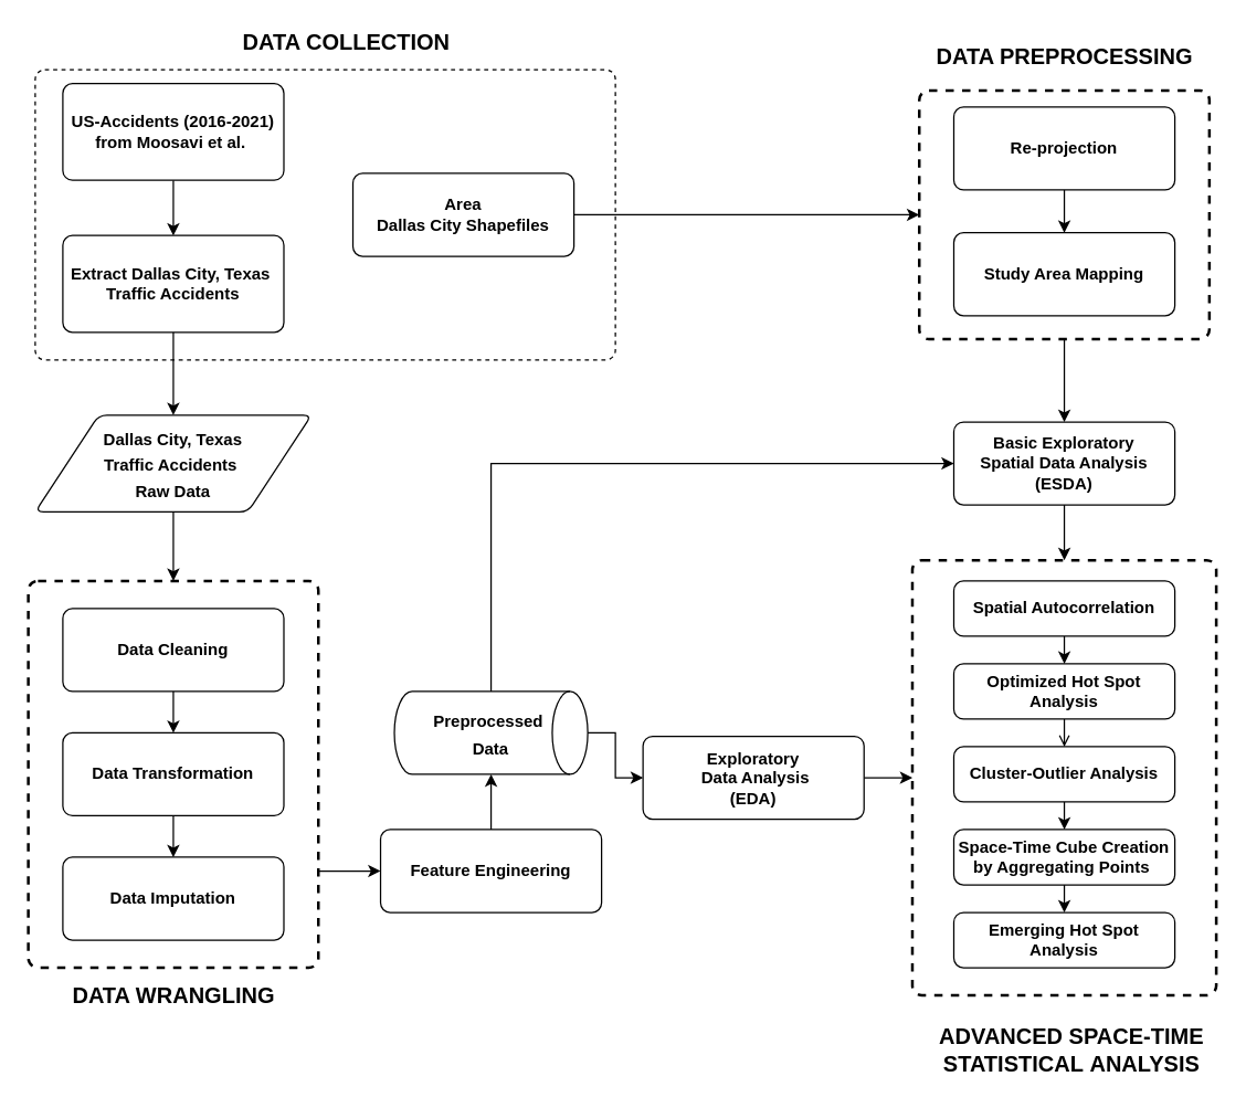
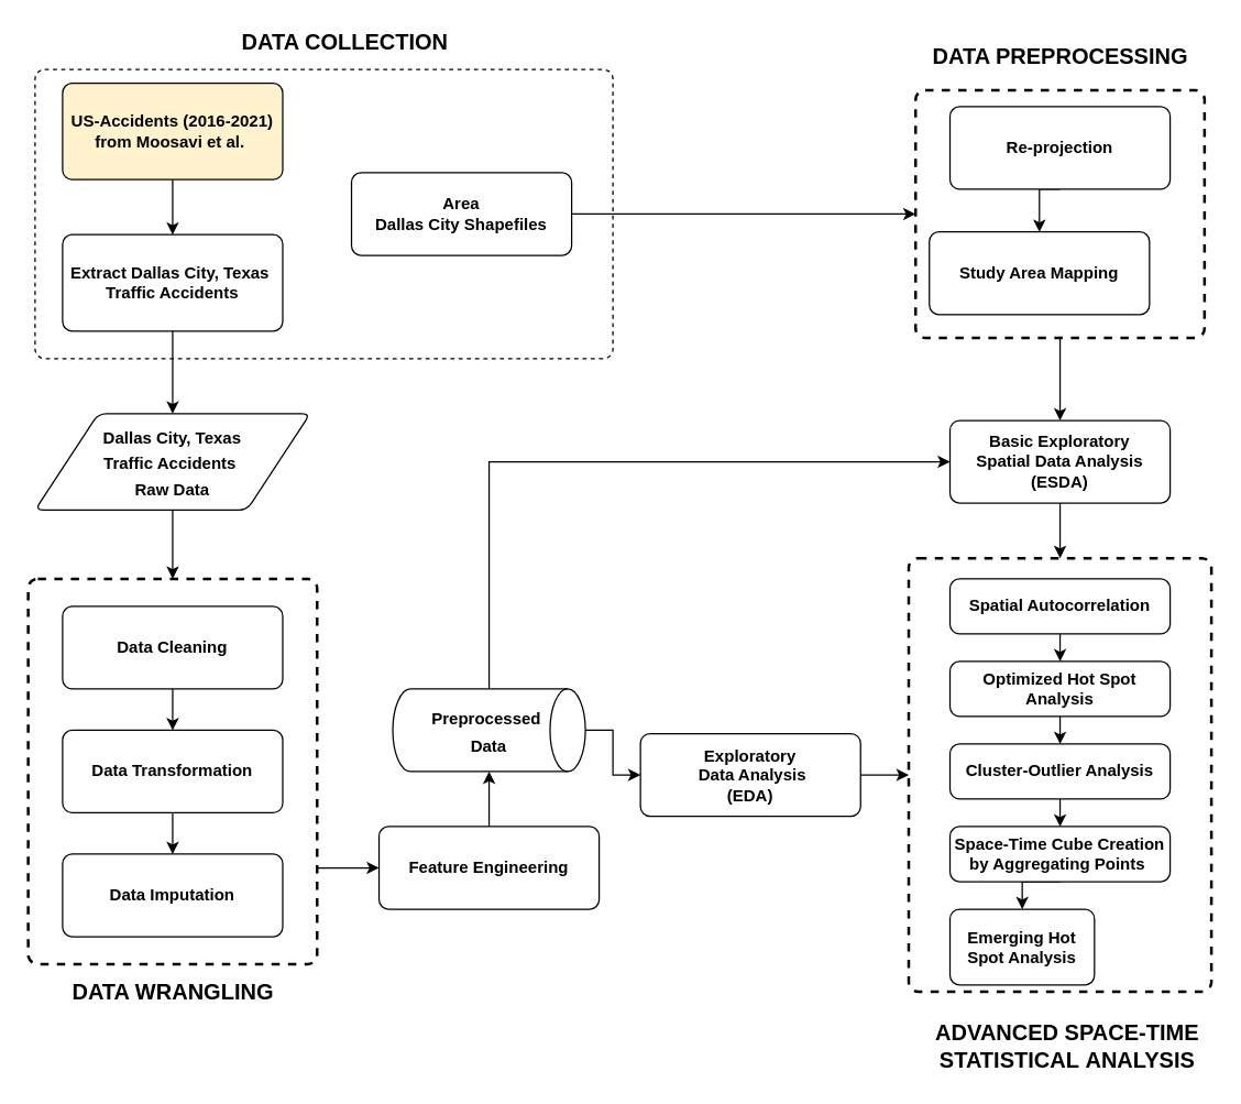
  <mxCell id="0" />
  <mxCell id="1" parent="0" />
  <mxCell id="2" value="" style="rounded=1;whiteSpace=wrap;html=1;absoluteArcSize=1;arcSize=14;strokeWidth=2;fontSize=12;fillColor=none;dashed=1;" vertex="1" parent="1"><mxGeometry x="660" y="405" width="220" height="315" as="geometry" /></mxCell>
  <mxCell id="3" style="edgeStyle=orthogonalEdgeStyle;rounded=0;orthogonalLoop=1;jettySize=auto;html=1;exitX=0.5;exitY=1;exitDx=0;exitDy=0;fontSize=12;entryX=0.5;entryY=0;entryDx=0;entryDy=0;" edge="1" parent="1" source="4" target="33"><mxGeometry relative="1" as="geometry"><mxPoint x="770" y="305" as="targetPoint" /></mxGeometry></mxCell>
  <mxCell id="4" value="" style="rounded=1;whiteSpace=wrap;html=1;absoluteArcSize=1;arcSize=14;strokeWidth=2;fontSize=16;fillColor=none;dashed=1;" vertex="1" parent="1"><mxGeometry x="665" y="65" width="210" height="180" as="geometry" /></mxCell>
  <mxCell id="5" style="edgeStyle=orthogonalEdgeStyle;rounded=0;orthogonalLoop=1;jettySize=auto;html=1;exitX=0.5;exitY=1;exitDx=0;exitDy=0;" edge="1" parent="1" source="7" target="9"><mxGeometry relative="1" as="geometry" /></mxCell>
  <mxCell id="6" value="" style="rounded=1;whiteSpace=wrap;html=1;absoluteArcSize=1;arcSize=14;strokeWidth=1;fillColor=none;dashed=1;" vertex="1" parent="1"><mxGeometry x="25" y="50" width="420" height="210" as="geometry" /></mxCell>
- <mxCell id="7" value="&lt;b&gt;US-Accidents (2016-2021)&lt;br&gt;from Moosavi et al.&amp;nbsp;&lt;br&gt;&lt;/b&gt;" style="rounded=1;whiteSpace=wrap;html=1;absoluteArcSize=1;arcSize=14;strokeWidth=1;" vertex="1" parent="1"><mxGeometry x="45" y="60" width="160" height="70" as="geometry" /></mxCell>
+ <mxCell id="7" value="&lt;b&gt;US-Accidents (2016-2021)&lt;br&gt;from Moosavi et al.&amp;nbsp;&lt;br&gt;&lt;/b&gt;" style="rounded=1;whiteSpace=wrap;html=1;absoluteArcSize=1;arcSize=14;strokeWidth=1;fillColor=#fff2cc;" vertex="1" parent="1"><mxGeometry x="45" y="60" width="160" height="70" as="geometry" /></mxCell>
  <mxCell id="8" style="edgeStyle=orthogonalEdgeStyle;rounded=0;orthogonalLoop=1;jettySize=auto;html=1;exitX=0.5;exitY=1;exitDx=0;exitDy=0;entryX=0.5;entryY=0;entryDx=0;entryDy=0;fontSize=12;" edge="1" parent="1" source="9" target="14"><mxGeometry relative="1" as="geometry" /></mxCell>
  <mxCell id="9" value="&lt;b&gt;Extract Dallas City, Texas&amp;nbsp;&lt;br&gt;Traffic Accidents&lt;br&gt;&lt;/b&gt;" style="rounded=1;whiteSpace=wrap;html=1;absoluteArcSize=1;arcSize=14;strokeWidth=1;" vertex="1" parent="1"><mxGeometry x="45" y="170" width="160" height="70" as="geometry" /></mxCell>
  <mxCell id="10" style="edgeStyle=orthogonalEdgeStyle;rounded=0;orthogonalLoop=1;jettySize=auto;html=1;exitX=1;exitY=0.5;exitDx=0;exitDy=0;entryX=0;entryY=0.5;entryDx=0;entryDy=0;fontSize=16;" edge="1" parent="1" source="11" target="4"><mxGeometry relative="1" as="geometry" /></mxCell>
  <mxCell id="11" value="&lt;b&gt;Area &lt;br&gt;Dallas City Shapefiles&lt;/b&gt;" style="rounded=1;whiteSpace=wrap;html=1;absoluteArcSize=1;arcSize=14;strokeWidth=1;" vertex="1" parent="1"><mxGeometry x="255" y="125" width="160" height="60" as="geometry" /></mxCell>
  <mxCell id="12" value="&lt;b&gt;&lt;font style=&quot;font-size: 16px;&quot;&gt;DATA COLLECTION&lt;/font&gt;&lt;/b&gt;" style="text;html=1;align=center;verticalAlign=middle;resizable=0;points=[];autosize=1;strokeColor=none;fillColor=none;" vertex="1" parent="1"><mxGeometry x="165" y="20" width="170" height="20" as="geometry" /></mxCell>
  <mxCell id="13" style="edgeStyle=orthogonalEdgeStyle;rounded=0;orthogonalLoop=1;jettySize=auto;html=1;exitX=0.5;exitY=1;exitDx=0;exitDy=0;entryX=0.5;entryY=0;entryDx=0;entryDy=0;fontSize=12;" edge="1" parent="1" source="14" target="18"><mxGeometry relative="1" as="geometry" /></mxCell>
  <mxCell id="14" value="&lt;font style=&quot;font-size: 12px;&quot;&gt;&lt;b&gt;Dallas City, Texas &lt;br&gt;Traffic Accidents&amp;nbsp;&lt;br&gt;Raw Data&lt;/b&gt;&lt;/font&gt;" style="shape=parallelogram;html=1;strokeWidth=1;perimeter=parallelogramPerimeter;whiteSpace=wrap;rounded=1;arcSize=12;size=0.23;fontSize=16;fillColor=none;" vertex="1" parent="1"><mxGeometry x="25" y="300" width="200" height="70" as="geometry" /></mxCell>
  <mxCell id="15" value="" style="group" vertex="1" connectable="0" parent="1"><mxGeometry x="20" y="420" width="210" height="280" as="geometry" /></mxCell>
  <mxCell id="16" value="&lt;b&gt;Data Cleaning&lt;/b&gt;" style="rounded=1;whiteSpace=wrap;html=1;absoluteArcSize=1;arcSize=14;strokeWidth=1;" vertex="1" parent="15"><mxGeometry x="25" y="20" width="160" height="60" as="geometry" /></mxCell>
  <mxCell id="17" value="&lt;b&gt;Data Transformation&lt;/b&gt;" style="rounded=1;whiteSpace=wrap;html=1;absoluteArcSize=1;arcSize=14;strokeWidth=1;" vertex="1" parent="15"><mxGeometry x="25" y="110" width="160" height="60" as="geometry" /></mxCell>
  <mxCell id="18" value="" style="rounded=1;whiteSpace=wrap;html=1;absoluteArcSize=1;arcSize=14;strokeWidth=2;dashed=1;fontSize=16;fillColor=none;" vertex="1" parent="15"><mxGeometry width="210" height="280" as="geometry" /></mxCell>
  <mxCell id="19" style="edgeStyle=orthogonalEdgeStyle;rounded=0;orthogonalLoop=1;jettySize=auto;html=1;exitX=0.5;exitY=1;exitDx=0;exitDy=0;entryX=0.5;entryY=0;entryDx=0;entryDy=0;fontSize=16;" edge="1" parent="15" source="16" target="17"><mxGeometry relative="1" as="geometry" /></mxCell>
  <mxCell id="20" value="&lt;b&gt;Data Imputation&lt;/b&gt;" style="rounded=1;whiteSpace=wrap;html=1;absoluteArcSize=1;arcSize=14;strokeWidth=1;" vertex="1" parent="15"><mxGeometry x="25" y="200" width="160" height="60" as="geometry" /></mxCell>
  <mxCell id="21" style="edgeStyle=orthogonalEdgeStyle;rounded=0;orthogonalLoop=1;jettySize=auto;html=1;exitX=0.5;exitY=1;exitDx=0;exitDy=0;fontSize=16;" edge="1" parent="15" source="17" target="20"><mxGeometry relative="1" as="geometry" /></mxCell>
  <mxCell id="22" value="&lt;font style=&quot;font-size: 16px;&quot;&gt;&lt;b&gt;DATA WRANGLING&lt;/b&gt;&lt;/font&gt;" style="text;html=1;align=center;verticalAlign=middle;resizable=0;points=[];autosize=1;strokeColor=none;fillColor=none;fontSize=12;" vertex="1" parent="1"><mxGeometry x="45" y="710" width="160" height="20" as="geometry" /></mxCell>
  <mxCell id="23" style="edgeStyle=orthogonalEdgeStyle;rounded=0;orthogonalLoop=1;jettySize=auto;html=1;exitX=0.5;exitY=0;exitDx=0;exitDy=0;entryX=0.5;entryY=1;entryDx=0;entryDy=0;entryPerimeter=0;fontSize=12;" edge="1" parent="1" source="24" target="31"><mxGeometry relative="1" as="geometry" /></mxCell>
  <mxCell id="24" value="&lt;b&gt;Feature Engineering&lt;/b&gt;" style="rounded=1;whiteSpace=wrap;html=1;absoluteArcSize=1;arcSize=14;strokeWidth=1;" vertex="1" parent="1"><mxGeometry x="275" y="600" width="160" height="60" as="geometry" /></mxCell>
  <mxCell id="25" style="edgeStyle=orthogonalEdgeStyle;rounded=0;orthogonalLoop=1;jettySize=auto;html=1;exitX=0.5;exitY=1;exitDx=0;exitDy=0;entryX=0.5;entryY=0;entryDx=0;entryDy=0;fontSize=16;" edge="1" parent="1" source="26" target="27"><mxGeometry relative="1" as="geometry" /></mxCell>
  <mxCell id="26" value="&lt;b&gt;Re-projection&lt;/b&gt;" style="rounded=1;whiteSpace=wrap;html=1;absoluteArcSize=1;arcSize=14;strokeWidth=1;" vertex="1" parent="1"><mxGeometry x="690" y="77" width="160" height="60" as="geometry" /></mxCell>
- <mxCell id="27" value="&lt;b&gt;Study Area Mapping&lt;/b&gt;" style="rounded=1;whiteSpace=wrap;html=1;absoluteArcSize=1;arcSize=14;strokeWidth=1;" vertex="1" parent="1"><mxGeometry x="690" y="168" width="160" height="60" as="geometry" /></mxCell>
+ <mxCell id="27" value="&lt;b&gt;Study Area Mapping&lt;/b&gt;" style="rounded=1;whiteSpace=wrap;html=1;absoluteArcSize=1;arcSize=14;strokeWidth=1;" vertex="1" parent="1"><mxGeometry x="675" y="168" width="160" height="60" as="geometry" /></mxCell>
  <mxCell id="28" value="&lt;b&gt;&lt;font style=&quot;font-size: 16px;&quot;&gt;DATA PREPROCESSING&lt;/font&gt;&lt;/b&gt;" style="text;html=1;align=center;verticalAlign=middle;resizable=0;points=[];autosize=1;strokeColor=none;fillColor=none;" vertex="1" parent="1"><mxGeometry x="670" y="30" width="200" height="20" as="geometry" /></mxCell>
  <mxCell id="29" style="edgeStyle=orthogonalEdgeStyle;rounded=0;orthogonalLoop=1;jettySize=auto;html=1;exitX=1;exitY=0.5;exitDx=0;exitDy=0;exitPerimeter=0;fontSize=12;" edge="1" parent="1" source="31" target="35"><mxGeometry relative="1" as="geometry" /></mxCell>
  <mxCell id="30" style="edgeStyle=orthogonalEdgeStyle;rounded=0;orthogonalLoop=1;jettySize=auto;html=1;exitX=0.5;exitY=0;exitDx=0;exitDy=0;exitPerimeter=0;entryX=0;entryY=0.5;entryDx=0;entryDy=0;fontSize=12;" edge="1" parent="1" source="31" target="33"><mxGeometry relative="1" as="geometry" /></mxCell>
  <mxCell id="31" value="&lt;font style=&quot;font-size: 12px;&quot;&gt;&lt;b&gt;Preprocessed&amp;nbsp;&lt;br&gt;Data&lt;/b&gt;&lt;br&gt;&lt;/font&gt;" style="strokeWidth=1;html=1;shape=mxgraph.flowchart.direct_data;whiteSpace=wrap;fontSize=16;fillColor=none;" vertex="1" parent="1"><mxGeometry x="285" y="500" width="140" height="60" as="geometry" /></mxCell>
  <mxCell id="32" style="edgeStyle=orthogonalEdgeStyle;rounded=0;orthogonalLoop=1;jettySize=auto;html=1;exitX=0.5;exitY=1;exitDx=0;exitDy=0;entryX=0.5;entryY=0;entryDx=0;entryDy=0;fontSize=12;" edge="1" parent="1" source="33" target="2"><mxGeometry relative="1" as="geometry" /></mxCell>
  <mxCell id="33" value="&lt;b&gt;Basic Exploratory &lt;br&gt;Spatial Data Analysis&lt;br&gt;(ESDA)&lt;br&gt;&lt;/b&gt;" style="rounded=1;whiteSpace=wrap;html=1;absoluteArcSize=1;arcSize=14;strokeWidth=1;" vertex="1" parent="1"><mxGeometry x="690" y="305" width="160" height="60" as="geometry" /></mxCell>
  <mxCell id="34" style="edgeStyle=orthogonalEdgeStyle;rounded=0;orthogonalLoop=1;jettySize=auto;html=1;exitX=1;exitY=0.5;exitDx=0;exitDy=0;entryX=0;entryY=0.5;entryDx=0;entryDy=0;fontSize=12;" edge="1" parent="1" source="35" target="2"><mxGeometry relative="1" as="geometry" /></mxCell>
  <mxCell id="35" value="&lt;b&gt;Exploratory&lt;br&gt;&amp;nbsp;Data Analysis &lt;br&gt;(EDA)&lt;/b&gt;" style="rounded=1;whiteSpace=wrap;html=1;absoluteArcSize=1;arcSize=14;strokeWidth=1;" vertex="1" parent="1"><mxGeometry x="465" y="532.5" width="160" height="60" as="geometry" /></mxCell>
  <mxCell id="36" style="edgeStyle=orthogonalEdgeStyle;rounded=0;orthogonalLoop=1;jettySize=auto;html=1;exitX=1;exitY=0.75;exitDx=0;exitDy=0;entryX=0;entryY=0.5;entryDx=0;entryDy=0;fontSize=12;" edge="1" parent="1" source="18" target="24"><mxGeometry relative="1" as="geometry" /></mxCell>
  <mxCell id="37" value="&lt;font style=&quot;font-size: 16px;&quot;&gt;&lt;b&gt;ADVANCED SPACE-TIME &lt;br&gt;STATISTICAL&amp;nbsp;ANALYSIS&lt;br&gt;&lt;/b&gt;&lt;/font&gt;" style="text;html=1;align=center;verticalAlign=middle;resizable=0;points=[];autosize=1;strokeColor=none;fillColor=none;fontSize=12;" vertex="1" parent="1"><mxGeometry x="670" y="740" width="210" height="40" as="geometry" /></mxCell>
  <mxCell id="38" style="edgeStyle=orthogonalEdgeStyle;rounded=0;orthogonalLoop=1;jettySize=auto;html=1;exitX=0.5;exitY=1;exitDx=0;exitDy=0;entryX=0.5;entryY=0;entryDx=0;entryDy=0;fontSize=12;" edge="1" parent="1" source="39" target="41"><mxGeometry relative="1" as="geometry" /></mxCell>
  <mxCell id="39" value="&lt;b&gt;Spatial Autocorrelation&lt;/b&gt;" style="rounded=1;whiteSpace=wrap;html=1;absoluteArcSize=1;arcSize=14;strokeWidth=1;" vertex="1" parent="1"><mxGeometry x="690" y="420" width="160" height="40" as="geometry" /></mxCell>
- <mxCell id="40" style="edgeStyle=orthogonalEdgeStyle;rounded=0;orthogonalLoop=1;jettySize=auto;html=1;exitX=0.5;exitY=1;exitDx=0;exitDy=0;entryX=0.5;entryY=0;entryDx=0;entryDy=0;fontSize=12;endArrow=open;" edge="1" parent="1" source="41" target="43"><mxGeometry relative="1" as="geometry" /></mxCell>
+ <mxCell id="40" style="edgeStyle=orthogonalEdgeStyle;rounded=0;orthogonalLoop=1;jettySize=auto;html=1;exitX=0.5;exitY=1;exitDx=0;exitDy=0;entryX=0.5;entryY=0;entryDx=0;entryDy=0;fontSize=12;" edge="1" parent="1" source="41" target="43"><mxGeometry relative="1" as="geometry" /></mxCell>
  <mxCell id="41" value="&lt;b&gt;Optimized Hot Spot Analysis&lt;/b&gt;" style="rounded=1;whiteSpace=wrap;html=1;absoluteArcSize=1;arcSize=14;strokeWidth=1;" vertex="1" parent="1"><mxGeometry x="690" y="480" width="160" height="40" as="geometry" /></mxCell>
  <mxCell id="42" style="edgeStyle=orthogonalEdgeStyle;rounded=0;orthogonalLoop=1;jettySize=auto;html=1;exitX=0.5;exitY=1;exitDx=0;exitDy=0;entryX=0.5;entryY=0;entryDx=0;entryDy=0;fontSize=12;" edge="1" parent="1" source="43" target="45"><mxGeometry relative="1" as="geometry" /></mxCell>
  <mxCell id="43" value="&lt;b&gt;Cluster-Outlier Analysis&lt;/b&gt;" style="rounded=1;whiteSpace=wrap;html=1;absoluteArcSize=1;arcSize=14;strokeWidth=1;" vertex="1" parent="1"><mxGeometry x="690" y="540" width="160" height="40" as="geometry" /></mxCell>
  <mxCell id="44" style="edgeStyle=orthogonalEdgeStyle;rounded=0;orthogonalLoop=1;jettySize=auto;html=1;exitX=0.5;exitY=1;exitDx=0;exitDy=0;entryX=0.5;entryY=0;entryDx=0;entryDy=0;fontSize=12;" edge="1" parent="1" source="45" target="46"><mxGeometry relative="1" as="geometry" /></mxCell>
  <mxCell id="45" value="&lt;b&gt;Space-Time Cube Creation by Aggregating Points&amp;nbsp;&lt;/b&gt;" style="rounded=1;whiteSpace=wrap;html=1;absoluteArcSize=1;arcSize=14;strokeWidth=1;" vertex="1" parent="1"><mxGeometry x="690" y="600" width="160" height="40" as="geometry" /></mxCell>
- <mxCell id="46" value="&lt;b&gt;Emerging Hot Spot Analysis&lt;/b&gt;" style="rounded=1;whiteSpace=wrap;html=1;absoluteArcSize=1;arcSize=14;strokeWidth=1;" vertex="1" parent="1"><mxGeometry x="690" y="660" width="160" height="40" as="geometry" /></mxCell>
+ <mxCell id="46" value="&lt;b&gt;Emerging Hot Spot Analysis&lt;/b&gt;" style="rounded=1;whiteSpace=wrap;html=1;absoluteArcSize=1;arcSize=14;strokeWidth=1;" vertex="1" parent="1"><mxGeometry x="690" y="660" width="105" height="55" as="geometry" /></mxCell>
